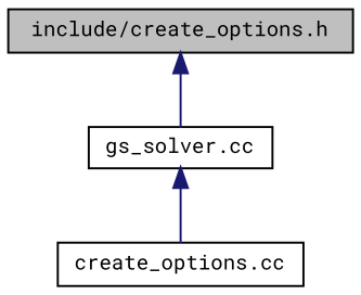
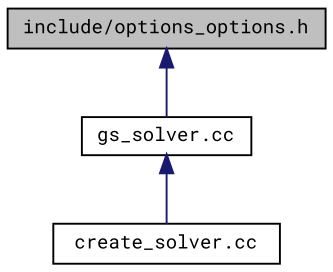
  digraph {
    fontname="Roboto Mono"
    node [color=black fillcolor=white fontname="Roboto Mono" fontsize=10 shape=record style=filled]
    edge [color=midnightblue dir=back fontname="Roboto Mono" fontsize=10 labelfontname=Helvetica labelfontsize=10 style=solid]
-   n1 [fillcolor=grey75 fontcolor=black height=0.2 label="include/create_options.h" width=0.4]
+   n1 [fillcolor=grey75 fontcolor=black height=0.2 label="include/options_options.h" width=0.4]
    n2 [height=0.2 label="gs_solver.cc" width=0.4]
-   n3 [height=0.2 label="create_options.cc" width=0.4]
+   n3 [height=0.2 label="create_solver.cc" width=0.4]
    n1 -> n2
    n2 -> n3
  }
